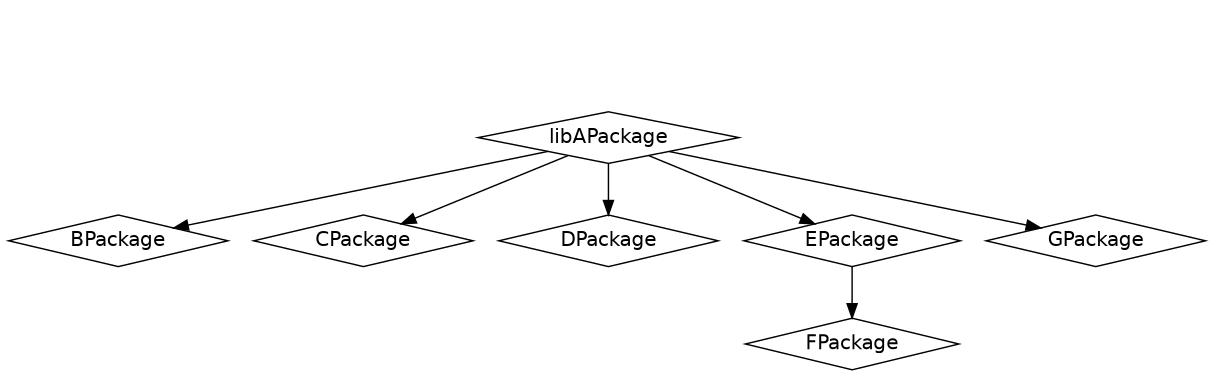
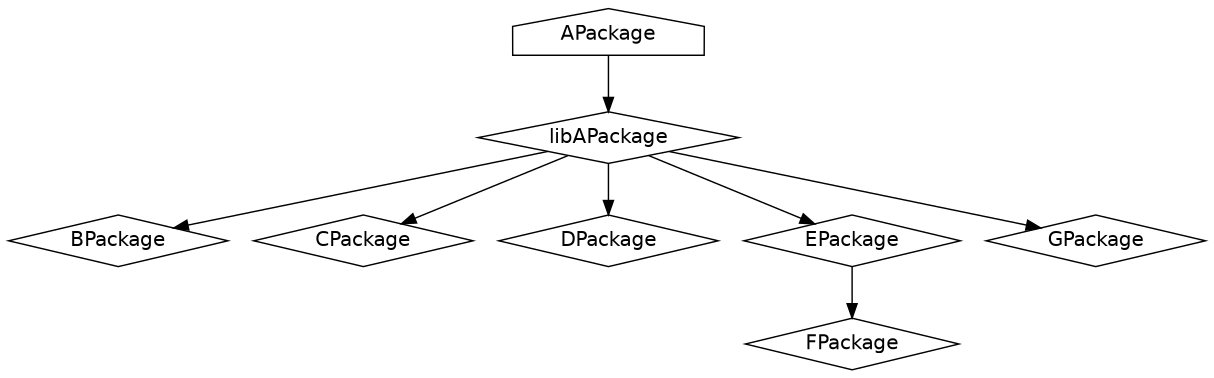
  digraph {
    node [fontname=helvetica fontsize=14 shape=diamond]
+   n1 [label=APackage shape=house]
    n2 [label=libAPackage]
    n3 [label=BPackage]
    n4 [label=CPackage]
    n5 [label=DPackage]
    n6 [label=EPackage]
    n7 [label=GPackage]
    n8 [label=FPackage]
+   n1 -> n2
    n2 -> n3
    n2 -> n4
    n2 -> n5
    n2 -> n6
    n2 -> n7
    n6 -> n8
  }
